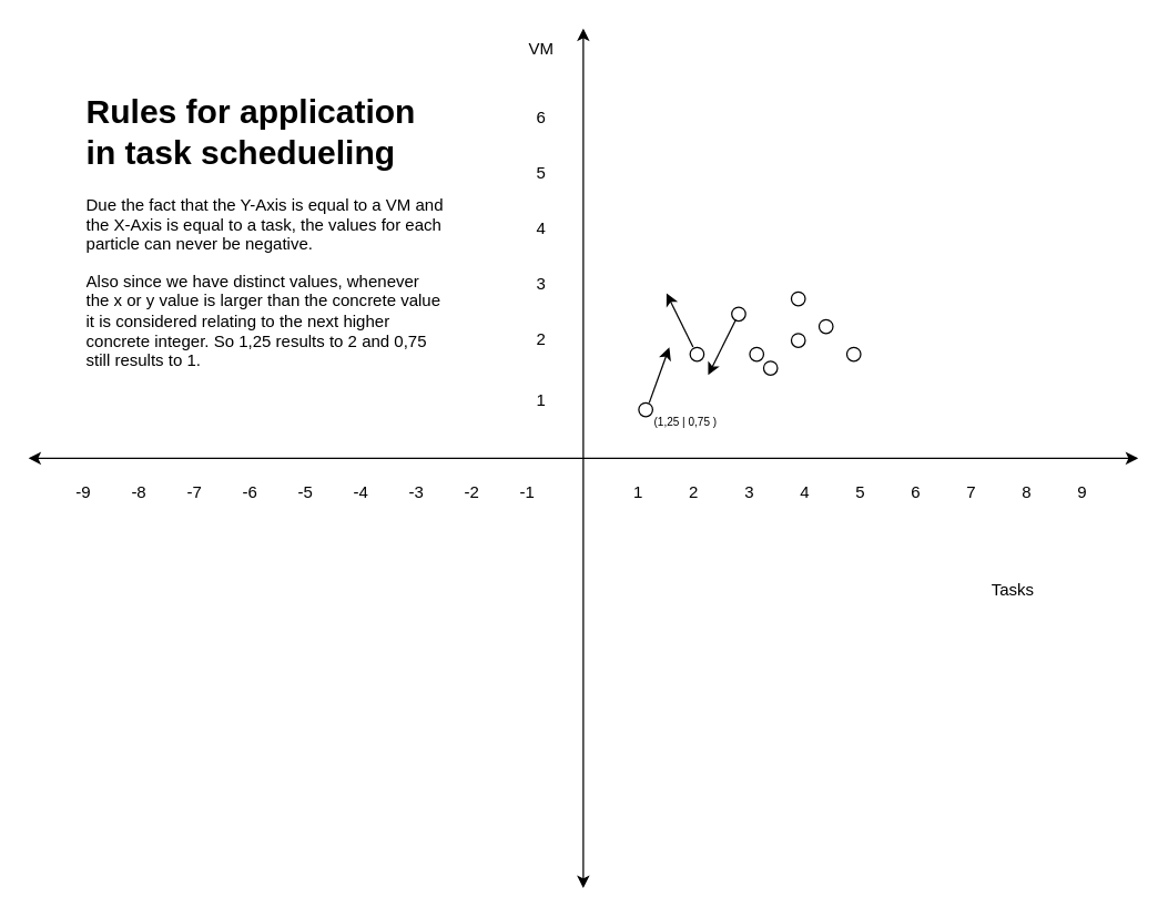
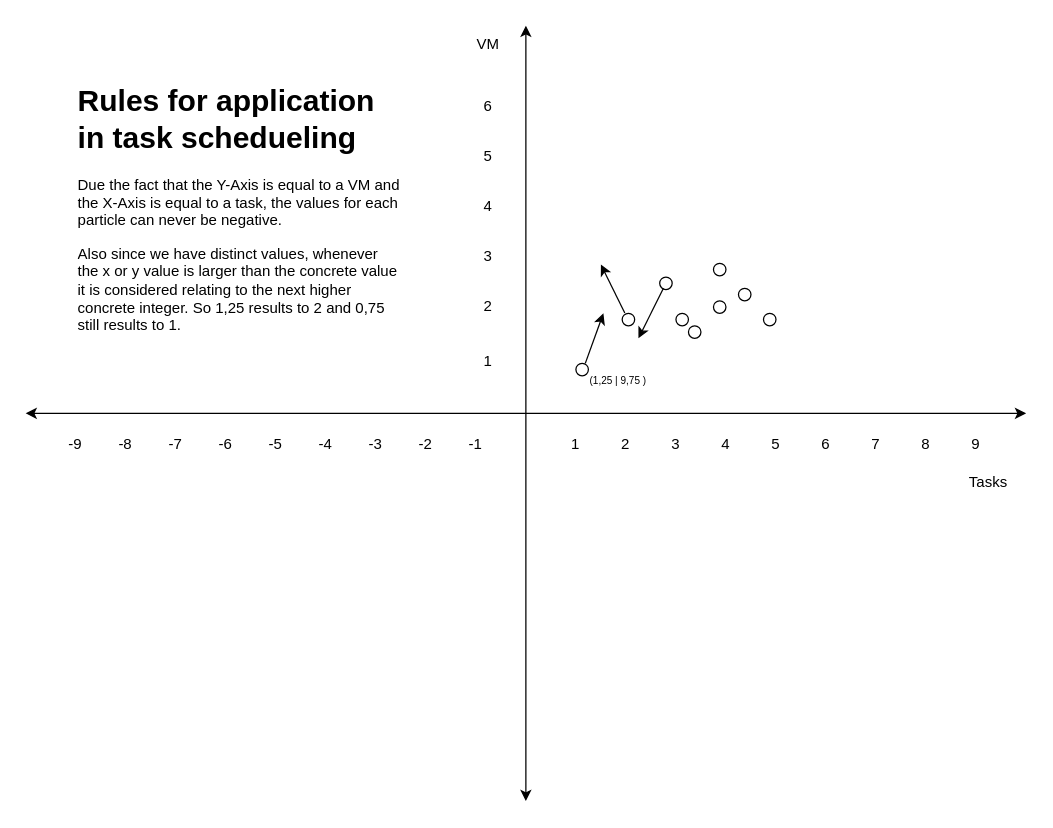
  <mxCell id="0" />
  <mxCell id="1" parent="0" />
  <mxCell id="2" value="" style="endArrow=classic;startArrow=classic;html=1;rounded=0;" edge="1" parent="1"><mxGeometry width="50" height="50" relative="1" as="geometry"><mxPoint x="420" y="640" as="sourcePoint" /><mxPoint x="420" y="20" as="targetPoint" /></mxGeometry></mxCell>
  <mxCell id="3" value="" style="endArrow=classic;startArrow=classic;html=1;rounded=0;" edge="1" parent="1"><mxGeometry width="50" height="50" relative="1" as="geometry"><mxPoint x="820" y="330" as="sourcePoint" /><mxPoint x="20" y="330" as="targetPoint" /></mxGeometry></mxCell>
  <mxCell id="4" value="-1" style="text;html=1;align=center;verticalAlign=middle;whiteSpace=wrap;rounded=0;" vertex="1" parent="1"><mxGeometry x="350" y="340" width="60" height="30" as="geometry" /></mxCell>
  <mxCell id="5" value="-2" style="text;html=1;align=center;verticalAlign=middle;whiteSpace=wrap;rounded=0;" vertex="1" parent="1"><mxGeometry x="310" y="340" width="60" height="30" as="geometry" /></mxCell>
  <mxCell id="6" value="-3" style="text;html=1;align=center;verticalAlign=middle;whiteSpace=wrap;rounded=0;" vertex="1" parent="1"><mxGeometry x="270" y="340" width="60" height="30" as="geometry" /></mxCell>
  <mxCell id="7" value="-4" style="text;html=1;align=center;verticalAlign=middle;whiteSpace=wrap;rounded=0;" vertex="1" parent="1"><mxGeometry x="230" y="340" width="60" height="30" as="geometry" /></mxCell>
  <mxCell id="8" value="-5" style="text;html=1;align=center;verticalAlign=middle;whiteSpace=wrap;rounded=0;" vertex="1" parent="1"><mxGeometry x="190" y="340" width="60" height="30" as="geometry" /></mxCell>
  <mxCell id="9" value="-6" style="text;html=1;align=center;verticalAlign=middle;whiteSpace=wrap;rounded=0;" vertex="1" parent="1"><mxGeometry x="150" y="340" width="60" height="30" as="geometry" /></mxCell>
  <mxCell id="10" value="-7" style="text;html=1;align=center;verticalAlign=middle;whiteSpace=wrap;rounded=0;" vertex="1" parent="1"><mxGeometry x="110" y="340" width="60" height="30" as="geometry" /></mxCell>
  <mxCell id="11" value="-8" style="text;html=1;align=center;verticalAlign=middle;whiteSpace=wrap;rounded=0;" vertex="1" parent="1"><mxGeometry x="70" y="340" width="60" height="30" as="geometry" /></mxCell>
  <mxCell id="12" value="-9" style="text;html=1;align=center;verticalAlign=middle;whiteSpace=wrap;rounded=0;" vertex="1" parent="1"><mxGeometry x="30" y="340" width="60" height="30" as="geometry" /></mxCell>
  <mxCell id="13" value="1" style="text;html=1;align=center;verticalAlign=middle;whiteSpace=wrap;rounded=0;" vertex="1" parent="1"><mxGeometry x="430" y="340" width="60" height="30" as="geometry" /></mxCell>
  <mxCell id="14" value="2" style="text;html=1;align=center;verticalAlign=middle;whiteSpace=wrap;rounded=0;" vertex="1" parent="1"><mxGeometry x="470" y="340" width="60" height="30" as="geometry" /></mxCell>
  <mxCell id="15" value="3" style="text;html=1;align=center;verticalAlign=middle;whiteSpace=wrap;rounded=0;" vertex="1" parent="1"><mxGeometry x="510" y="340" width="60" height="30" as="geometry" /></mxCell>
  <mxCell id="16" value="4" style="text;html=1;align=center;verticalAlign=middle;whiteSpace=wrap;rounded=0;" vertex="1" parent="1"><mxGeometry x="550" y="340" width="60" height="30" as="geometry" /></mxCell>
  <mxCell id="17" value="5" style="text;html=1;align=center;verticalAlign=middle;whiteSpace=wrap;rounded=0;" vertex="1" parent="1"><mxGeometry x="590" y="340" width="60" height="30" as="geometry" /></mxCell>
  <mxCell id="18" value="6" style="text;html=1;align=center;verticalAlign=middle;whiteSpace=wrap;rounded=0;" vertex="1" parent="1"><mxGeometry x="630" y="340" width="60" height="30" as="geometry" /></mxCell>
  <mxCell id="19" value="7" style="text;html=1;align=center;verticalAlign=middle;whiteSpace=wrap;rounded=0;" vertex="1" parent="1"><mxGeometry x="670" y="340" width="60" height="30" as="geometry" /></mxCell>
  <mxCell id="20" value="8" style="text;html=1;align=center;verticalAlign=middle;whiteSpace=wrap;rounded=0;" vertex="1" parent="1"><mxGeometry x="710" y="340" width="60" height="30" as="geometry" /></mxCell>
  <mxCell id="21" value="9" style="text;html=1;align=center;verticalAlign=middle;whiteSpace=wrap;rounded=0;" vertex="1" parent="1"><mxGeometry x="750" y="340" width="60" height="30" as="geometry" /></mxCell>
  <mxCell id="22" value="" style="ellipse;whiteSpace=wrap;html=1;aspect=fixed;" vertex="1" parent="1"><mxGeometry x="497" y="250" width="10" height="10" as="geometry" /></mxCell>
  <mxCell id="23" value="" style="ellipse;whiteSpace=wrap;html=1;aspect=fixed;" vertex="1" parent="1"><mxGeometry x="460" y="290" width="10" height="10" as="geometry" /></mxCell>
  <mxCell id="24" value="" style="ellipse;whiteSpace=wrap;html=1;aspect=fixed;" vertex="1" parent="1"><mxGeometry x="540" y="250" width="10" height="10" as="geometry" /></mxCell>
- <mxCell id="25" value="Tasks" style="text;html=1;align=center;verticalAlign=middle;whiteSpace=wrap;rounded=0;" vertex="1" parent="1"><mxGeometry x="700" y="410" width="60" height="30" as="geometry" /></mxCell>
+ <mxCell id="25" value="Tasks" style="text;html=1;align=center;verticalAlign=middle;whiteSpace=wrap;rounded=0;" vertex="1" parent="1"><mxGeometry x="760" y="370" width="60" height="30" as="geometry" /></mxCell>
  <mxCell id="26" value="1" style="text;html=1;align=center;verticalAlign=middle;whiteSpace=wrap;rounded=0;" vertex="1" parent="1"><mxGeometry x="360" y="274" width="60" height="30" as="geometry" /></mxCell>
  <mxCell id="27" value="2" style="text;html=1;align=center;verticalAlign=middle;whiteSpace=wrap;rounded=0;" vertex="1" parent="1"><mxGeometry x="360" y="230" width="60" height="30" as="geometry" /></mxCell>
  <mxCell id="28" value="3" style="text;html=1;align=center;verticalAlign=middle;whiteSpace=wrap;rounded=0;" vertex="1" parent="1"><mxGeometry x="360" y="190" width="60" height="30" as="geometry" /></mxCell>
  <mxCell id="29" value="4" style="text;html=1;align=center;verticalAlign=middle;whiteSpace=wrap;rounded=0;" vertex="1" parent="1"><mxGeometry x="360" y="150" width="60" height="30" as="geometry" /></mxCell>
  <mxCell id="30" value="5" style="text;html=1;align=center;verticalAlign=middle;whiteSpace=wrap;rounded=0;" vertex="1" parent="1"><mxGeometry x="360" y="110" width="60" height="30" as="geometry" /></mxCell>
  <mxCell id="31" value="6" style="text;html=1;align=center;verticalAlign=middle;whiteSpace=wrap;rounded=0;" vertex="1" parent="1"><mxGeometry x="360" y="70" width="60" height="30" as="geometry" /></mxCell>
  <mxCell id="32" value="VM" style="text;html=1;align=center;verticalAlign=middle;whiteSpace=wrap;rounded=0;" vertex="1" parent="1"><mxGeometry x="360" y="20" width="60" height="30" as="geometry" /></mxCell>
- <mxCell id="33" value="&lt;font style=&quot;font-size: 8px;&quot;&gt;(1,25 | 0,75 )&lt;/font&gt;" style="text;html=1;align=center;verticalAlign=middle;whiteSpace=wrap;rounded=0;" vertex="1" parent="1"><mxGeometry x="459" y="288" width="70" height="30" as="geometry" /></mxCell>
+ <mxCell id="33" value="&lt;font style=&quot;font-size: 8px;&quot;&gt;(1,25 | 9,75 )&lt;/font&gt;" style="text;html=1;align=center;verticalAlign=middle;whiteSpace=wrap;rounded=0;" vertex="1" parent="1"><mxGeometry x="459" y="288" width="70" height="30" as="geometry" /></mxCell>
  <mxCell id="34" value="" style="ellipse;whiteSpace=wrap;html=1;aspect=fixed;" vertex="1" parent="1"><mxGeometry x="550" y="260" width="10" height="10" as="geometry" /></mxCell>
  <mxCell id="35" value="" style="ellipse;whiteSpace=wrap;html=1;aspect=fixed;" vertex="1" parent="1"><mxGeometry x="570" y="240" width="10" height="10" as="geometry" /></mxCell>
  <mxCell id="36" value="" style="ellipse;whiteSpace=wrap;html=1;aspect=fixed;" vertex="1" parent="1"><mxGeometry x="527" y="221" width="10" height="10" as="geometry" /></mxCell>
  <mxCell id="37" value="" style="ellipse;whiteSpace=wrap;html=1;aspect=fixed;" vertex="1" parent="1"><mxGeometry x="590" y="230" width="10" height="10" as="geometry" /></mxCell>
  <mxCell id="38" value="" style="ellipse;whiteSpace=wrap;html=1;aspect=fixed;" vertex="1" parent="1"><mxGeometry x="570" y="210" width="10" height="10" as="geometry" /></mxCell>
  <mxCell id="39" value="" style="ellipse;whiteSpace=wrap;html=1;aspect=fixed;" vertex="1" parent="1"><mxGeometry x="610" y="250" width="10" height="10" as="geometry" /></mxCell>
  <mxCell id="40" value="" style="endArrow=classic;html=1;rounded=0;exitX=0;exitY=0;exitDx=0;exitDy=0;" edge="1" parent="1"><mxGeometry width="50" height="50" relative="1" as="geometry"><mxPoint x="467.5" y="290" as="sourcePoint" /><mxPoint x="482" y="250" as="targetPoint" /></mxGeometry></mxCell>
  <mxCell id="41" value="&lt;h1 style=&quot;margin-top: 0px;&quot;&gt;Rules for application in task schedueling&lt;/h1&gt;&lt;p&gt;Due the fact that the Y-Axis is equal to a VM and the X-Axis is equal to a task, the values for each particle can never be negative.&lt;/p&gt;&lt;p&gt;Also since we have distinct values, whenever the x or y value is larger than the concrete value it is considered relating to the next higher concrete integer. So 1,25 results to 2 and 0,75 still results to 1.&lt;/p&gt;" style="text;html=1;whiteSpace=wrap;overflow=hidden;rounded=0;" vertex="1" parent="1"><mxGeometry x="60" y="60" width="260" height="220" as="geometry" /></mxCell>
  <mxCell id="42" value="" style="endArrow=classic;html=1;rounded=0;exitX=0.21;exitY=-0.124;exitDx=0;exitDy=0;exitPerimeter=0;" edge="1" parent="1"><mxGeometry width="50" height="50" relative="1" as="geometry"><mxPoint x="499.1" y="249.76" as="sourcePoint" /><mxPoint x="480" y="211" as="targetPoint" /></mxGeometry></mxCell>
  <mxCell id="43" value="" style="endArrow=classic;html=1;rounded=0;" edge="1" parent="1"><mxGeometry width="50" height="50" relative="1" as="geometry"><mxPoint x="530" y="230" as="sourcePoint" /><mxPoint x="510" y="270" as="targetPoint" /></mxGeometry></mxCell>
